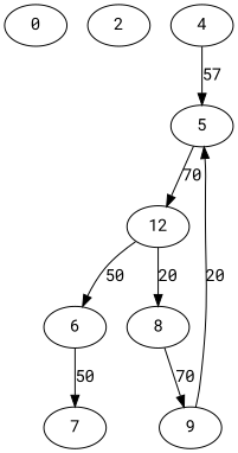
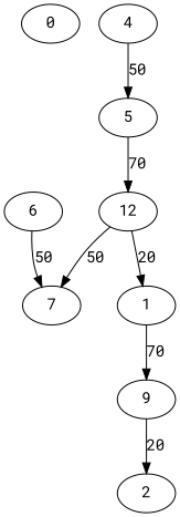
  digraph {
    fontname="Roboto Mono"
    node [fontname="Roboto Mono"]
    edge [fontname="Roboto Mono"]
    n1 [label=0]
    2
    4
    5
    n5 [label=12]
    6
-   8
+   8 [label=1]
    7
    9
-   4 -> 5 [label="57 "]
+   4 -> 5 [label="50 "]
    5 -> n5 [label=70]
-   n5 -> 6 [label="50   "]
+   n5 -> 7 [label="50   "]
    n5 -> 8 [label=20]
    6 -> 7 [label=50]
    8 -> 9 [label=70]
-   9 -> 5 [label=20]
+   9 -> 2 [label=20]
  }
